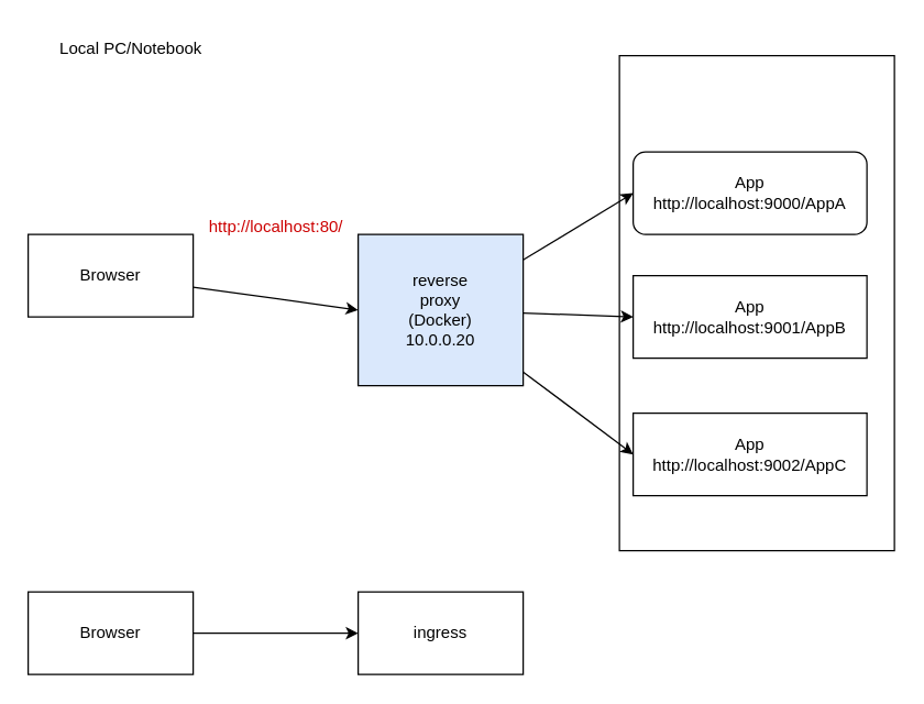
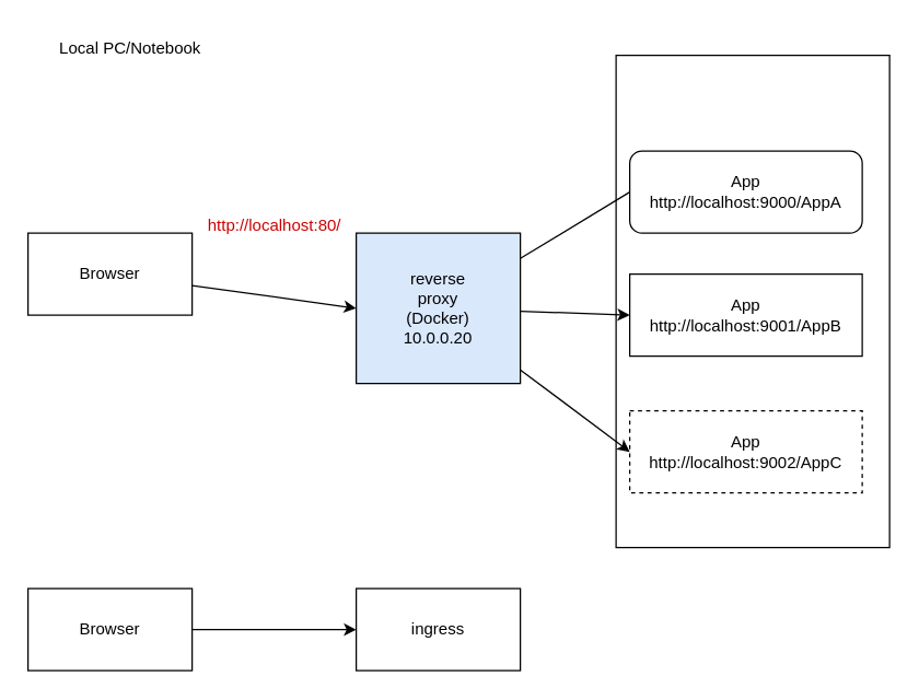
  <mxCell id="0" />
  <mxCell id="1" parent="0" />
  <mxCell id="2" value="Local PC/Notebook" style="text;html=1;strokeColor=none;fillColor=none;align=center;verticalAlign=middle;whiteSpace=wrap;rounded=0;" vertex="1" parent="1"><mxGeometry x="40" y="20" width="110" height="30" as="geometry" /></mxCell>
  <mxCell id="3" style="edgeStyle=none;html=1;entryX=0;entryY=0.5;entryDx=0;entryDy=0;" edge="1" parent="1" source="4" target="11"><mxGeometry relative="1" as="geometry"><mxPoint x="270" y="200" as="targetPoint" /></mxGeometry></mxCell>
  <mxCell id="4" value="Browser" style="rounded=0;whiteSpace=wrap;html=1;" vertex="1" parent="1"><mxGeometry x="20" y="170" width="120" height="60" as="geometry" /></mxCell>
  <mxCell id="5" value="App&lt;br&gt;http://localhost:9000/AppA" style="whiteSpace=wrap;html=1;rounded=1;" vertex="1" parent="1"><mxGeometry x="460" y="110" width="170" height="60" as="geometry" /></mxCell>
  <mxCell id="6" value="App&lt;br&gt;http://localhost:9001/AppB" style="rounded=0;whiteSpace=wrap;html=1;" vertex="1" parent="1"><mxGeometry x="460" y="200" width="170" height="60" as="geometry" /></mxCell>
- <mxCell id="7" value="App&lt;br&gt;http://localhost:9002/AppC" style="rounded=0;whiteSpace=wrap;html=1;" vertex="1" parent="1"><mxGeometry x="460" y="300" width="170" height="60" as="geometry" /></mxCell>
- <mxCell id="8" style="edgeStyle=none;html=1;entryX=0;entryY=0.5;entryDx=0;entryDy=0;" edge="1" parent="1" source="11" target="5"><mxGeometry relative="1" as="geometry" /></mxCell>
+ <mxCell id="7" value="App&lt;br&gt;http://localhost:9002/AppC" style="rounded=0;whiteSpace=wrap;html=1;dashed=1;" vertex="1" parent="1"><mxGeometry x="460" y="300" width="170" height="60" as="geometry" /></mxCell>
+ <mxCell id="8" style="edgeStyle=none;html=1;entryX=0;entryY=0.5;entryDx=0;entryDy=0;endArrow=none;" edge="1" parent="1" source="11" target="5"><mxGeometry relative="1" as="geometry" /></mxCell>
  <mxCell id="9" style="edgeStyle=none;html=1;entryX=0;entryY=0.5;entryDx=0;entryDy=0;" edge="1" parent="1" source="11" target="6"><mxGeometry relative="1" as="geometry" /></mxCell>
  <mxCell id="10" style="edgeStyle=none;html=1;entryX=0;entryY=0.5;entryDx=0;entryDy=0;" edge="1" parent="1" source="11" target="7"><mxGeometry relative="1" as="geometry" /></mxCell>
  <mxCell id="11" value="reverse&lt;br&gt;proxy&lt;br&gt;(Docker)&lt;br&gt;10.0.0.20" style="rounded=0;whiteSpace=wrap;html=1;fillColor=#dae8fc;" vertex="1" parent="1"><mxGeometry x="260" y="170" width="120" height="110" as="geometry" /></mxCell>
  <mxCell id="12" value="http://localhost:80/" style="text;html=1;align=center;verticalAlign=middle;resizable=0;points=[];autosize=1;strokeColor=none;fillColor=none;fontColor=#CC0000;" vertex="1" parent="1"><mxGeometry x="140" y="150" width="120" height="30" as="geometry" /></mxCell>
  <mxCell id="13" style="edgeStyle=none;html=1;entryX=0;entryY=0.5;entryDx=0;entryDy=0;fontColor=#CC0000;" edge="1" parent="1" source="14" target="15"><mxGeometry relative="1" as="geometry" /></mxCell>
  <mxCell id="14" value="Browser" style="rounded=0;whiteSpace=wrap;html=1;" vertex="1" parent="1"><mxGeometry x="20" y="430" width="120" height="60" as="geometry" /></mxCell>
  <mxCell id="15" value="ingress" style="rounded=0;whiteSpace=wrap;html=1;" vertex="1" parent="1"><mxGeometry x="260" y="430" width="120" height="60" as="geometry" /></mxCell>
  <mxCell id="16" value="" style="whiteSpace=wrap;html=1;fillColor=none;" vertex="1" parent="1"><mxGeometry x="450" y="40" width="200" height="360" as="geometry" /></mxCell>
